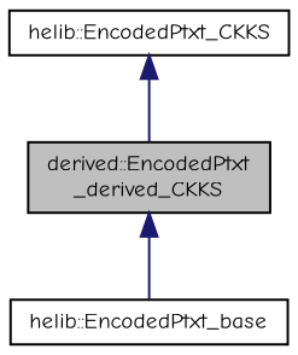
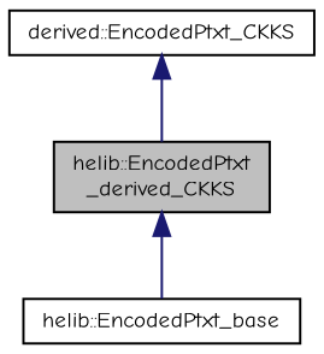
  digraph {
    fontname="Comic Neue"
    node [color=black fillcolor=white fontname="Comic Neue" fontsize=10 shape=record style=filled]
    edge [color=midnightblue dir=back fontname="Comic Neue" fontsize=10 labelfontname=FreeSans labelfontsize=10 style=solid]
-   n1 [fillcolor=grey75 fontcolor=black height=0.2 label="derived::EncodedPtxt\l_derived_CKKS" width=0.4]
+   n1 [fillcolor=grey75 fontcolor=black height=0.2 label="helib::EncodedPtxt\l_derived_CKKS" width=0.4]
    n2 [height=0.2 label="helib::EncodedPtxt_base" width=0.4]
-   n3 [height=0.2 label="helib::EncodedPtxt_CKKS" width=0.4]
+   n3 [height=0.2 label="derived::EncodedPtxt_CKKS" width=0.4]
    n1 -> n2
    n3 -> n1
  }
